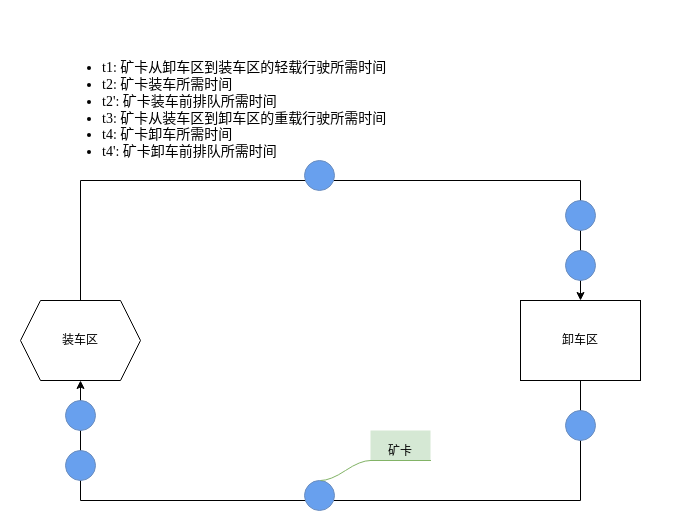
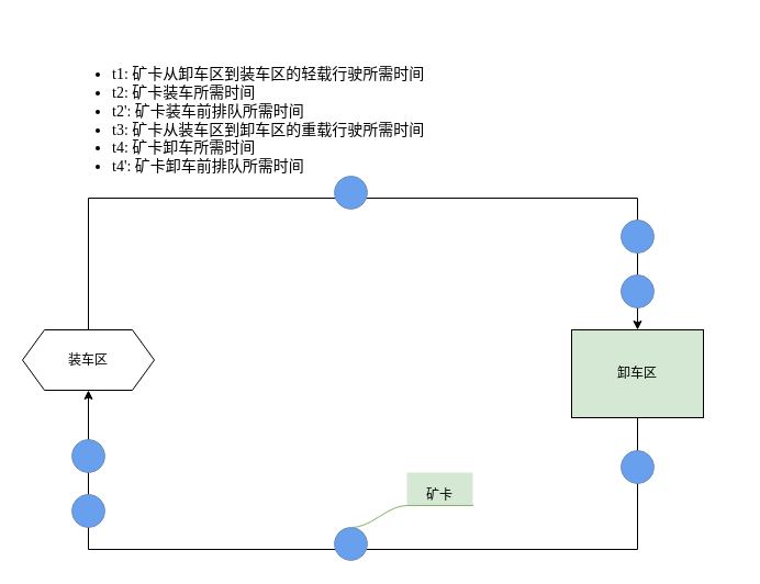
  <mxCell id="0" />
  <mxCell id="1" parent="0" />
  <mxCell id="2" style="edgeStyle=orthogonalEdgeStyle;rounded=0;orthogonalLoop=1;jettySize=auto;html=1;exitX=0.5;exitY=0;exitDx=0;exitDy=0;entryX=0.5;entryY=0;entryDx=0;entryDy=0;movable=0;resizable=0;rotatable=0;deletable=0;editable=0;locked=1;connectable=0;" edge="1" parent="1" source="3" target="5"><mxGeometry relative="1" as="geometry"><Array as="points"><mxPoint x="80" y="180" /><mxPoint x="580" y="180" /></Array></mxGeometry></mxCell>
- <mxCell id="3" value="装车区" style="shape=hexagon;perimeter=hexagonPerimeter2;whiteSpace=wrap;html=1;fixedSize=1;movable=0;resizable=0;rotatable=0;deletable=0;editable=0;locked=1;connectable=0;container=0;" vertex="1" parent="1"><mxGeometry x="20" y="300" width="120" height="80" as="geometry" /></mxCell>
+ <mxCell id="3" value="装车区" style="shape=hexagon;perimeter=hexagonPerimeter2;whiteSpace=wrap;html=1;fixedSize=1;movable=0;resizable=0;rotatable=0;deletable=0;editable=0;locked=1;connectable=0;container=0;" vertex="1" parent="1"><mxGeometry x="20" y="300" width="120" height="55" as="geometry" /></mxCell>
  <mxCell id="4" style="edgeStyle=orthogonalEdgeStyle;rounded=0;orthogonalLoop=1;jettySize=auto;html=1;exitX=0.5;exitY=1;exitDx=0;exitDy=0;entryX=0.5;entryY=1;entryDx=0;entryDy=0;movable=0;resizable=0;rotatable=0;deletable=0;editable=0;locked=1;connectable=0;" edge="1" parent="1" source="5" target="3"><mxGeometry relative="1" as="geometry"><Array as="points"><mxPoint x="580" y="500" /><mxPoint x="80" y="500" /></Array></mxGeometry></mxCell>
- <mxCell id="5" value="卸车区" style="rounded=0;whiteSpace=wrap;html=1;movable=0;resizable=0;rotatable=0;deletable=0;editable=0;locked=1;connectable=0;container=0;" vertex="1" parent="1"><mxGeometry x="520" y="300" width="120" height="80" as="geometry" /></mxCell>
+ <mxCell id="5" value="卸车区" style="rounded=0;whiteSpace=wrap;html=1;movable=0;resizable=0;rotatable=0;deletable=0;editable=0;locked=1;connectable=0;container=0;fillColor=#d5e8d4;" vertex="1" parent="1"><mxGeometry x="520" y="300" width="120" height="80" as="geometry" /></mxCell>
  <mxCell id="6" value="" style="ellipse;whiteSpace=wrap;html=1;aspect=fixed;fillColor=#68a0ee;strokeColor=#6c8ebf;fillStyle=auto;" vertex="1" parent="1"><mxGeometry x="65" y="400" width="30" height="30" as="geometry" /></mxCell>
  <mxCell id="7" value="" style="ellipse;whiteSpace=wrap;html=1;aspect=fixed;fillColor=#68a0ee;strokeColor=#6c8ebf;fillStyle=auto;" vertex="1" parent="1"><mxGeometry x="65" y="450" width="30" height="30" as="geometry" /></mxCell>
  <mxCell id="8" value="" style="ellipse;whiteSpace=wrap;html=1;aspect=fixed;fillColor=#68a0ee;strokeColor=#6c8ebf;fillStyle=auto;" vertex="1" parent="1"><mxGeometry x="304" y="480" width="30" height="30" as="geometry" /></mxCell>
  <mxCell id="9" value="" style="ellipse;whiteSpace=wrap;html=1;aspect=fixed;fillColor=#68a0ee;strokeColor=#6c8ebf;fillStyle=auto;" vertex="1" parent="1"><mxGeometry x="565" y="410" width="30" height="30" as="geometry" /></mxCell>
  <mxCell id="10" value="" style="ellipse;whiteSpace=wrap;html=1;aspect=fixed;fillColor=#68a0ee;strokeColor=#6c8ebf;fillStyle=auto;" vertex="1" parent="1"><mxGeometry x="304" y="160" width="30" height="30" as="geometry" /></mxCell>
  <mxCell id="11" value="" style="ellipse;whiteSpace=wrap;html=1;aspect=fixed;fillColor=#68a0ee;strokeColor=#6c8ebf;fillStyle=auto;" vertex="1" parent="1"><mxGeometry x="565" y="250" width="30" height="30" as="geometry" /></mxCell>
  <mxCell id="12" value="" style="ellipse;whiteSpace=wrap;html=1;aspect=fixed;fillColor=#68a0ee;strokeColor=#6c8ebf;fillStyle=auto;" vertex="1" parent="1"><mxGeometry x="565" y="200" width="30" height="30" as="geometry" /></mxCell>
  <mxCell id="13" value="矿卡" style="whiteSpace=wrap;html=1;shape=partialRectangle;top=0;left=0;bottom=1;right=0;points=[[0,1],[1,1]];fillColor=#d5e8d4;align=center;verticalAlign=bottom;routingCenterY=0.5;snapToPoint=1;recursiveResize=0;autosize=1;treeFolding=1;treeMoving=1;newEdgeStyle={&quot;edgeStyle&quot;:&quot;entityRelationEdgeStyle&quot;,&quot;startArrow&quot;:&quot;none&quot;,&quot;endArrow&quot;:&quot;none&quot;,&quot;segment&quot;:10,&quot;curved&quot;:1,&quot;sourcePerimeterSpacing&quot;:0,&quot;targetPerimeterSpacing&quot;:0};strokeColor=#82b366;" vertex="1" parent="1"><mxGeometry x="370" y="430" width="60" height="30" as="geometry" /></mxCell>
  <mxCell id="14" value="" style="edgeStyle=entityRelationEdgeStyle;startArrow=none;endArrow=none;segment=10;curved=1;sourcePerimeterSpacing=0;targetPerimeterSpacing=0;rounded=0;fillColor=#d5e8d4;strokeColor=#82b366;" edge="1" target="13" parent="1"><mxGeometry relative="1" as="geometry"><mxPoint x="320" y="480" as="sourcePoint" /></mxGeometry></mxCell>
  <mxCell id="15" value="&lt;ul style=&quot;font-size: 14px;&quot;&gt;&lt;li style=&quot;font-size: 14px;&quot;&gt;t1: 矿卡从卸车区到装车区的轻载行驶所需时间&lt;/li&gt;&lt;li style=&quot;font-size: 14px;&quot;&gt;t2: 矿卡装车所需时间&lt;/li&gt;&lt;li style=&quot;font-size: 14px;&quot;&gt;t2': 矿卡装车前排队所需时间&lt;/li&gt;&lt;li style=&quot;font-size: 14px;&quot;&gt;t3: 矿卡从装车区到卸车区的重载行驶所需时间&lt;/li&gt;&lt;li style=&quot;font-size: 14px;&quot;&gt;t4: 矿卡卸车所需时间&lt;/li&gt;&lt;li style=&quot;font-size: 14px;&quot;&gt;t4': 矿卡卸车前排队所需时间&lt;/li&gt;&lt;/ul&gt;" style="text;strokeColor=none;fillColor=none;html=1;whiteSpace=wrap;verticalAlign=middle;overflow=hidden;fontFamily=Verdana;fontSize=14;" vertex="1" parent="1"><mxGeometry x="60" y="20" width="610" height="180" as="geometry" /></mxCell>
